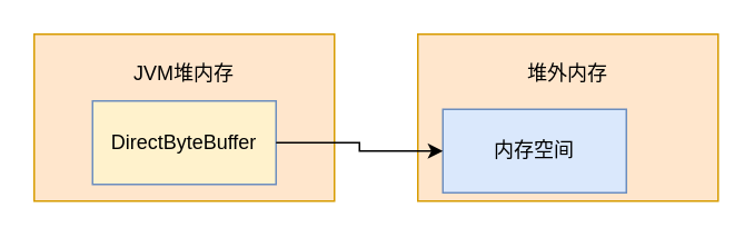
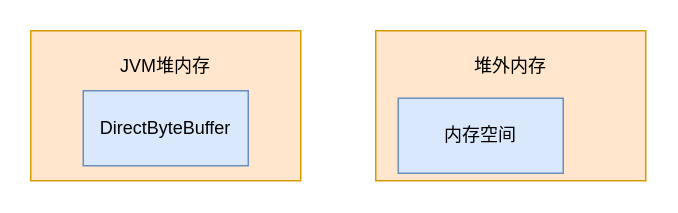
  <mxCell id="0" />
  <mxCell id="1" parent="0" />
  <mxCell id="2" value="" style="rounded=0;whiteSpace=wrap;html=1;fillColor=#ffe6cc;strokeColor=#d79b00;" vertex="1" parent="1"><mxGeometry x="20" y="20" width="180" height="100" as="geometry" /></mxCell>
- <mxCell id="3" value="DirectByteBuffer" style="rounded=0;whiteSpace=wrap;html=1;fillColor=#fff2cc;strokeColor=#6c8ebf;" vertex="1" parent="1"><mxGeometry x="55" y="60" width="110" height="50" as="geometry" /></mxCell>
+ <mxCell id="3" value="DirectByteBuffer" style="rounded=0;whiteSpace=wrap;html=1;fillColor=#dae8fc;strokeColor=#6c8ebf;" vertex="1" parent="1"><mxGeometry x="55" y="60" width="110" height="50" as="geometry" /></mxCell>
  <mxCell id="4" value="JVM堆内存" style="text;html=1;strokeColor=none;fillColor=none;align=center;verticalAlign=middle;whiteSpace=wrap;rounded=0;" vertex="1" parent="1"><mxGeometry x="75" y="29" width="70" height="30" as="geometry" /></mxCell>
  <mxCell id="5" value="" style="rounded=0;whiteSpace=wrap;html=1;fillColor=#ffe6cc;strokeColor=#d79b00;" vertex="1" parent="1"><mxGeometry x="250" y="20" width="180" height="100" as="geometry" /></mxCell>
  <mxCell id="6" value="内存空间" style="rounded=0;whiteSpace=wrap;html=1;fillColor=#dae8fc;strokeColor=#6c8ebf;" vertex="1" parent="1"><mxGeometry x="265" y="65" width="110" height="50" as="geometry" /></mxCell>
  <mxCell id="7" value="堆外内存" style="text;html=1;strokeColor=none;fillColor=none;align=center;verticalAlign=middle;whiteSpace=wrap;rounded=0;" vertex="1" parent="1"><mxGeometry x="305" y="29" width="70" height="30" as="geometry" /></mxCell>
- <mxCell id="8" style="edgeStyle=orthogonalEdgeStyle;rounded=0;orthogonalLoop=1;jettySize=auto;html=1;exitX=1;exitY=0.5;exitDx=0;exitDy=0;entryX=0;entryY=0.5;entryDx=0;entryDy=0;" edge="1" parent="1" source="3" target="6"><mxGeometry relative="1" as="geometry" /></mxCell>
